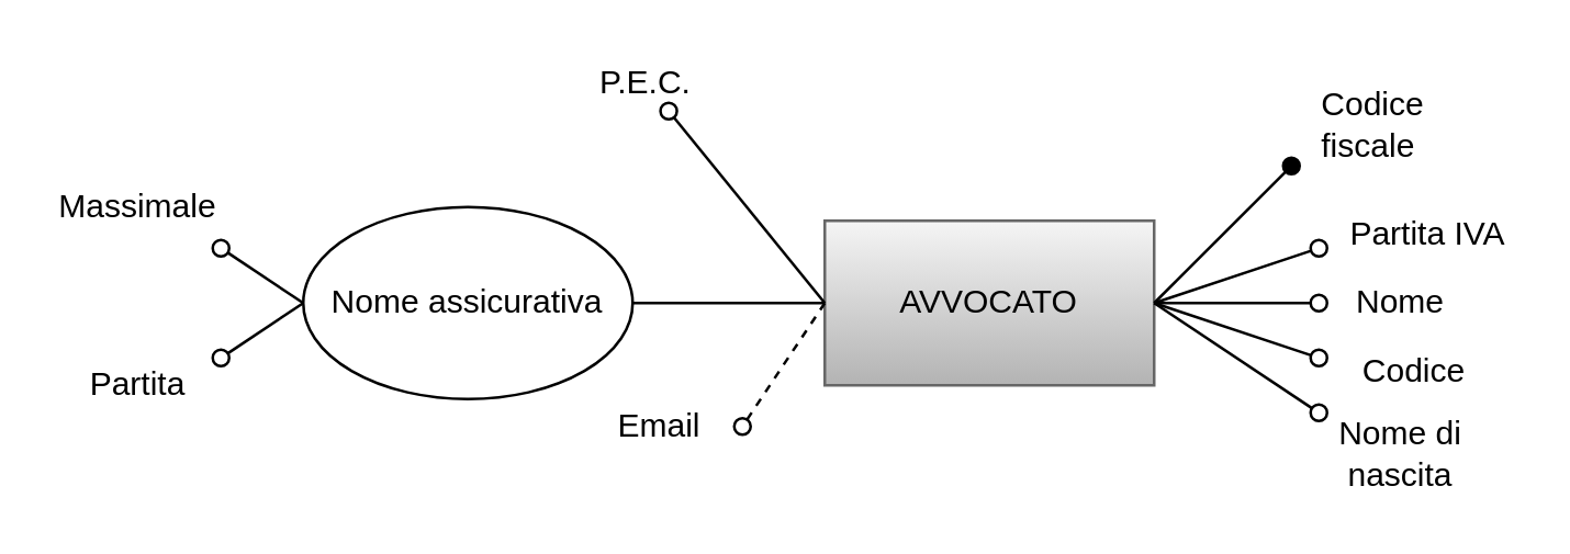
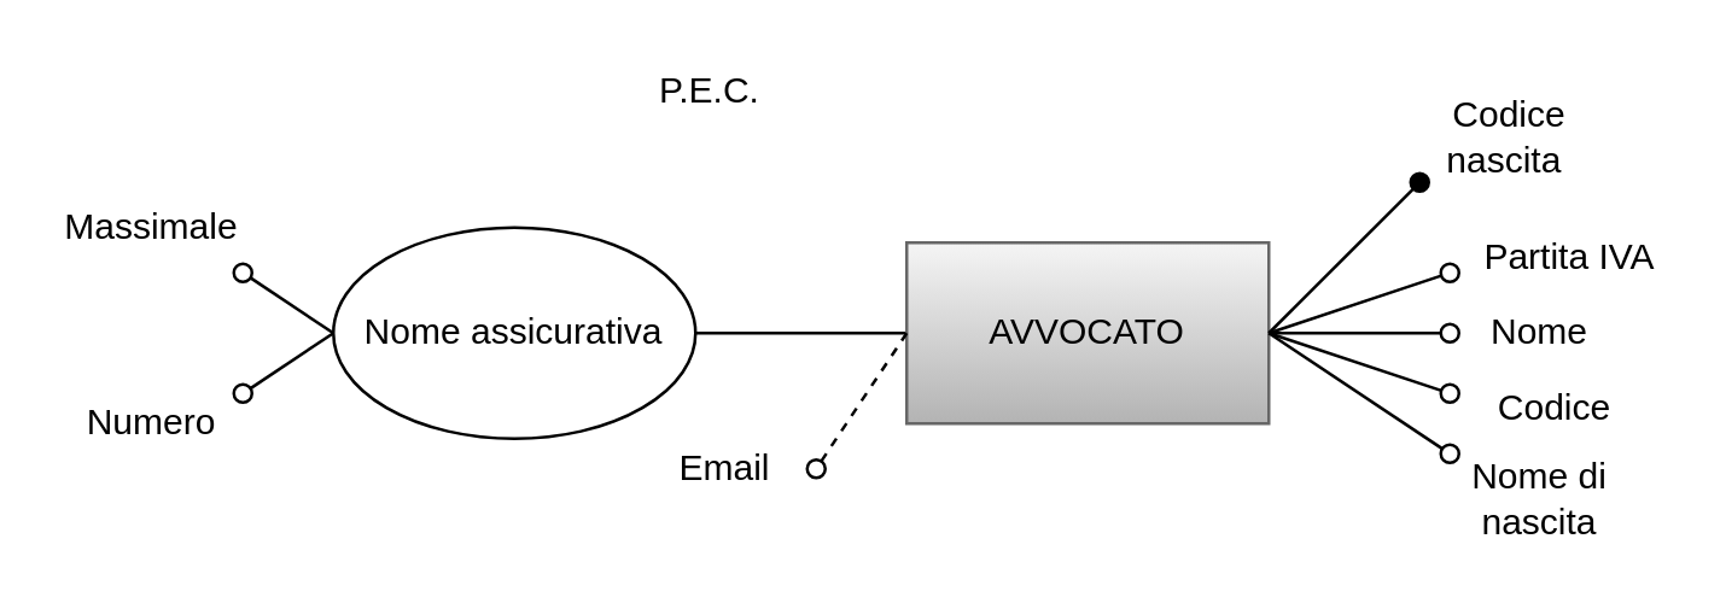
  <mxCell id="0" />
  <mxCell id="1" parent="0" />
  <mxCell id="2" style="edgeStyle=orthogonalEdgeStyle;rounded=0;orthogonalLoop=1;jettySize=auto;html=1;endArrow=none;endFill=0;" edge="1" parent="1" source="3"><mxGeometry relative="1" as="geometry"><mxPoint x="200" y="110" as="targetPoint" /></mxGeometry></mxCell>
  <mxCell id="3" value="AVVOCATO" style="rounded=0;whiteSpace=wrap;html=1;fillColor=#f5f5f5;gradientColor=#b3b3b3;strokeColor=#666666;" vertex="1" parent="1"><mxGeometry x="300" y="80" width="120" height="60" as="geometry" /></mxCell>
  <mxCell id="4" value="" style="endArrow=oval;html=1;rounded=0;endFill=1;" edge="1" parent="1"><mxGeometry width="50" height="50" relative="1" as="geometry"><mxPoint x="420" y="110" as="sourcePoint" /><mxPoint x="470" y="60" as="targetPoint" /></mxGeometry></mxCell>
- <mxCell id="5" value="Codice fiscale&amp;nbsp;" style="text;html=1;strokeColor=none;fillColor=none;align=center;verticalAlign=middle;whiteSpace=wrap;rounded=0;" vertex="1" parent="1"><mxGeometry x="470" y="30" width="60" height="30" as="geometry" /></mxCell>
+ <mxCell id="5" value="Codice nascita&amp;nbsp;" style="text;html=1;strokeColor=none;fillColor=none;align=center;verticalAlign=middle;whiteSpace=wrap;rounded=0;" vertex="1" parent="1"><mxGeometry x="470" y="30" width="60" height="30" as="geometry" /></mxCell>
  <mxCell id="6" value="" style="endArrow=oval;html=1;rounded=0;endFill=0;exitX=1;exitY=0.5;exitDx=0;exitDy=0;" edge="1" parent="1" source="3"><mxGeometry width="50" height="50" relative="1" as="geometry"><mxPoint x="430" y="120" as="sourcePoint" /><mxPoint x="480" y="90" as="targetPoint" /></mxGeometry></mxCell>
  <mxCell id="7" value="Partita IVA" style="text;html=1;strokeColor=none;fillColor=none;align=center;verticalAlign=middle;whiteSpace=wrap;rounded=0;" vertex="1" parent="1"><mxGeometry x="490" y="70" width="60" height="30" as="geometry" /></mxCell>
  <mxCell id="8" value="" style="endArrow=oval;html=1;rounded=0;endFill=0;exitX=1;exitY=0.5;exitDx=0;exitDy=0;" edge="1" parent="1" source="3"><mxGeometry width="50" height="50" relative="1" as="geometry"><mxPoint x="430" y="120" as="sourcePoint" /><mxPoint x="480" y="110" as="targetPoint" /></mxGeometry></mxCell>
  <mxCell id="9" value="Nome" style="text;html=1;strokeColor=none;fillColor=none;align=center;verticalAlign=middle;whiteSpace=wrap;rounded=0;" vertex="1" parent="1"><mxGeometry x="480" y="95" width="60" height="30" as="geometry" /></mxCell>
  <mxCell id="10" value="" style="endArrow=oval;html=1;rounded=0;endFill=0;exitX=1;exitY=0.5;exitDx=0;exitDy=0;" edge="1" parent="1" source="3"><mxGeometry width="50" height="50" relative="1" as="geometry"><mxPoint x="430" y="120" as="sourcePoint" /><mxPoint x="480" y="130" as="targetPoint" /></mxGeometry></mxCell>
  <mxCell id="11" value="Codice" style="text;html=1;strokeColor=none;fillColor=none;align=center;verticalAlign=middle;whiteSpace=wrap;rounded=0;" vertex="1" parent="1"><mxGeometry x="490" y="120" width="50" height="30" as="geometry" /></mxCell>
  <mxCell id="12" value="" style="endArrow=oval;html=1;rounded=0;endFill=0;exitX=1;exitY=0.5;exitDx=0;exitDy=0;" edge="1" parent="1" source="3"><mxGeometry width="50" height="50" relative="1" as="geometry"><mxPoint x="430" y="120" as="sourcePoint" /><mxPoint x="480" y="150" as="targetPoint" /></mxGeometry></mxCell>
  <mxCell id="13" value="Nome di nascita" style="text;html=1;strokeColor=none;fillColor=none;align=center;verticalAlign=middle;whiteSpace=wrap;rounded=0;" vertex="1" parent="1"><mxGeometry x="480" y="150" width="60" height="30" as="geometry" /></mxCell>
- <mxCell id="14" value="" style="endArrow=oval;html=1;rounded=0;endFill=0;exitX=0;exitY=0.5;exitDx=0;exitDy=0;" edge="1" parent="1" source="3" target="15"><mxGeometry width="50" height="50" relative="1" as="geometry"><mxPoint x="210" y="120" as="sourcePoint" /><mxPoint x="240" y="90" as="targetPoint" /></mxGeometry></mxCell>
  <mxCell id="15" value="P.E.C." style="text;html=1;strokeColor=none;fillColor=none;align=center;verticalAlign=middle;whiteSpace=wrap;rounded=0;" vertex="1" parent="1"><mxGeometry x="205" y="20" width="60" height="20" as="geometry" /></mxCell>
  <mxCell id="16" value="" style="endArrow=oval;html=1;rounded=0;endFill=0;exitX=0;exitY=0.5;exitDx=0;exitDy=0;entryX=1;entryY=0.5;entryDx=0;entryDy=0;dashed=1;" edge="1" parent="1" source="3" target="17"><mxGeometry width="50" height="50" relative="1" as="geometry"><mxPoint x="310" y="120" as="sourcePoint" /><mxPoint x="240" y="110" as="targetPoint" /></mxGeometry></mxCell>
  <mxCell id="17" value="Email" style="text;html=1;strokeColor=none;fillColor=none;align=center;verticalAlign=middle;whiteSpace=wrap;rounded=0;" vertex="1" parent="1"><mxGeometry x="210" y="140" width="60" height="30" as="geometry" /></mxCell>
  <mxCell id="18" value="Nome assicurativa" style="ellipse;whiteSpace=wrap;html=1;" vertex="1" parent="1"><mxGeometry x="110" y="75" width="120" height="70" as="geometry" /></mxCell>
  <mxCell id="19" value="" style="endArrow=oval;html=1;rounded=0;endFill=0;exitX=0;exitY=0.5;exitDx=0;exitDy=0;" edge="1" parent="1" source="18"><mxGeometry width="50" height="50" relative="1" as="geometry"><mxPoint x="50" y="190" as="sourcePoint" /><mxPoint x="80" y="130" as="targetPoint" /></mxGeometry></mxCell>
- <mxCell id="20" value="Partita" style="text;html=1;strokeColor=none;fillColor=none;align=center;verticalAlign=middle;whiteSpace=wrap;rounded=0;" vertex="1" parent="1"><mxGeometry x="20" y="125" width="60" height="30" as="geometry" /></mxCell>
+ <mxCell id="20" value="Numero" style="text;html=1;strokeColor=none;fillColor=none;align=center;verticalAlign=middle;whiteSpace=wrap;rounded=0;" vertex="1" parent="1"><mxGeometry x="20" y="125" width="60" height="30" as="geometry" /></mxCell>
  <mxCell id="21" value="" style="endArrow=oval;html=1;rounded=0;endFill=0;" edge="1" parent="1"><mxGeometry width="50" height="50" relative="1" as="geometry"><mxPoint x="110" y="110" as="sourcePoint" /><mxPoint x="80" y="90" as="targetPoint" /></mxGeometry></mxCell>
  <mxCell id="22" value="Massimale" style="text;html=1;strokeColor=none;fillColor=none;align=center;verticalAlign=middle;whiteSpace=wrap;rounded=0;" vertex="1" parent="1"><mxGeometry x="20" y="60" width="60" height="30" as="geometry" /></mxCell>
